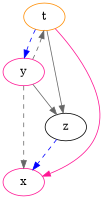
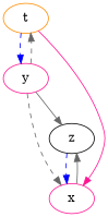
  digraph {
    node [color=deeppink]
    edge [color=gray40 style=dashed weight=2]
    t [color=darkorange]
    y
    x
    z [color=black]
    t -> y [color=blue]
    t -> x [color=deeppink style=solid weight=1]
    y -> t [weight=3]
    y -> x [weight=9]
    y -> z [style=solid]
-   t -> z [style=solid weight=4]
+   x -> z [style=solid weight=4]
    z -> x [color=blue weight=6]
  }
